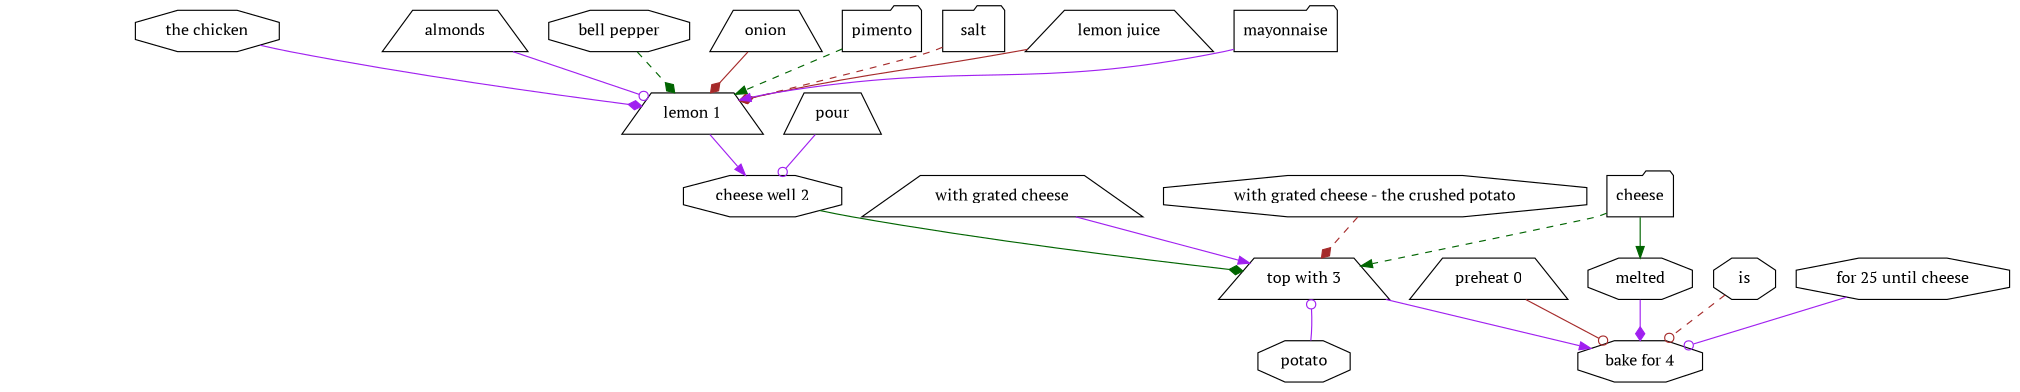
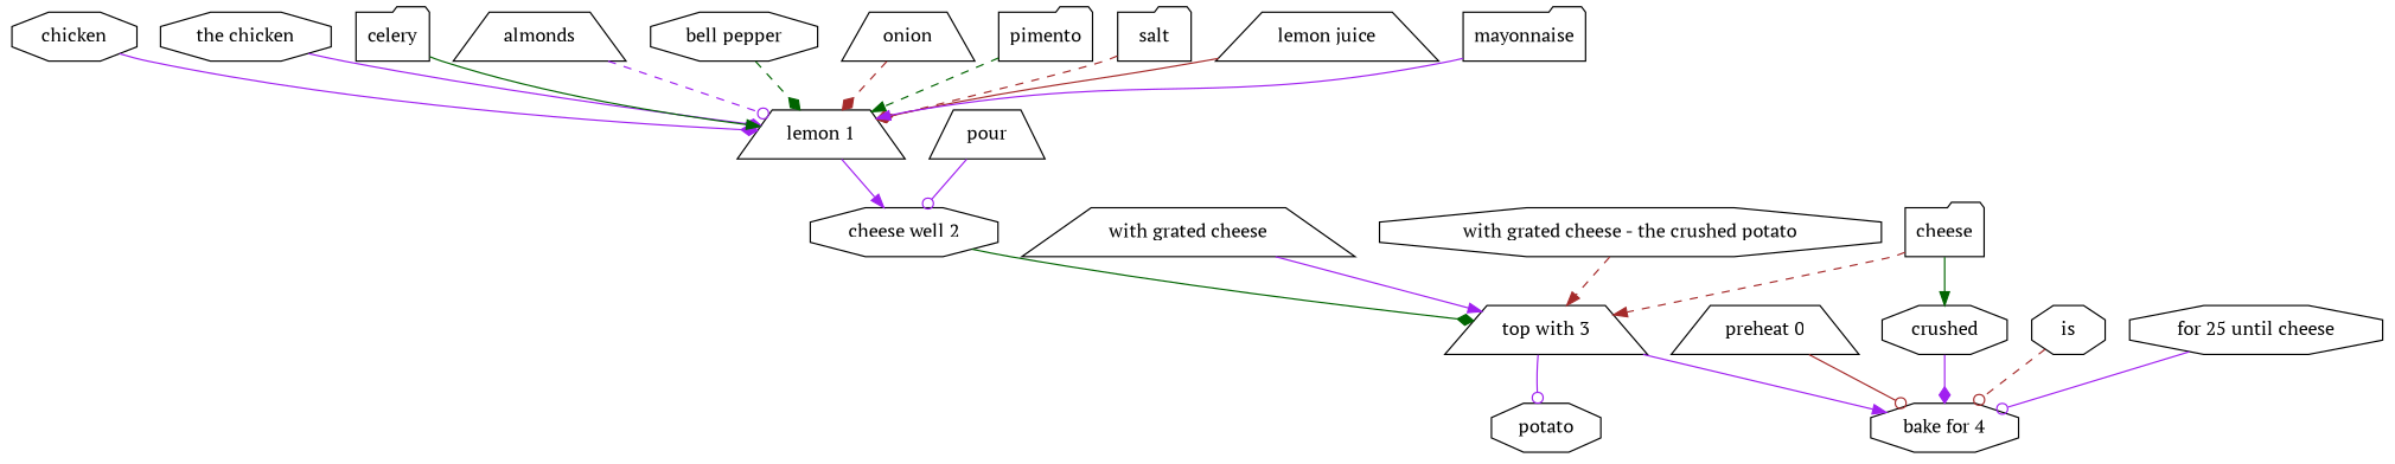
  digraph {
    fontname="PT Serif"
    node [fillcolor=white fontname="PT Serif" shape=octagon style=filled]
    edge [arrowhead=normal color=purple fontname="PT Serif" style=solid]
    "preheat 0" [shape=trapezium]
    "bake for 4"
    n3 [label="lemon 1" shape=trapezium]
    n4 [label="cheese well 2"]
    "top with 3" [shape=trapezium]
+   chicken
    "the chicken"
+   celery [shape=folder]
    almonds [shape=trapezium]
    "bell pepper"
    onion [shape=trapezium]
    pimento [shape=folder]
    salt [shape=folder]
    "lemon juice" [shape=trapezium]
    mayonnaise [shape=folder]
    pour [shape=trapezium]
    cheese [shape=folder]
-   melted
+   melted [label=crushed]
    "with grated cheese" [shape=trapezium]
    potato
    "with grated cheese - the crushed potato"
    is
    "for 25 until cheese"
    "preheat 0" -> "bake for 4" [arrowhead=odot color=brown]
    n3 -> n4
    n4 -> "top with 3" [arrowhead=diamond color=darkgreen]
    "top with 3" -> "bake for 4"
+   chicken -> n3 [arrowhead=diamond]
    "the chicken" -> n3 [arrowhead=diamond]
-   almonds -> n3 [arrowhead=odot]
+   celery -> n3 [color=darkgreen]
+   almonds -> n3 [arrowhead=odot style=dashed]
    "bell pepper" -> n3 [arrowhead=diamond color=darkgreen style=dashed]
-   onion -> n3 [arrowhead=diamond color=brown]
+   onion -> n3 [arrowhead=diamond color=brown style=dashed]
    pimento -> n3 [color=darkgreen style=dashed]
    salt -> n3 [arrowhead=diamond color=brown style=dashed]
    "lemon juice" -> n3 [arrowhead=diamond color=brown]
    mayonnaise -> n3
    pour -> n4 [arrowhead=odot]
-   cheese -> "top with 3" [color=darkgreen style=dashed]
+   cheese -> "top with 3" [color=brown style=dashed]
    cheese -> melted [color=darkgreen]
    melted -> "bake for 4" [arrowhead=diamond]
    "with grated cheese" -> "top with 3"
-   potato -> "top with 3" [arrowhead=odot]
-   "with grated cheese - the crushed potato" -> "top with 3" [arrowhead=diamond color=brown style=dashed]
+   "top with 3" -> potato [arrowhead=odot]
+   "with grated cheese - the crushed potato" -> "top with 3" [color=brown style=dashed]
    is -> "bake for 4" [arrowhead=odot color=brown style=dashed]
    "for 25 until cheese" -> "bake for 4" [arrowhead=odot]
  }
